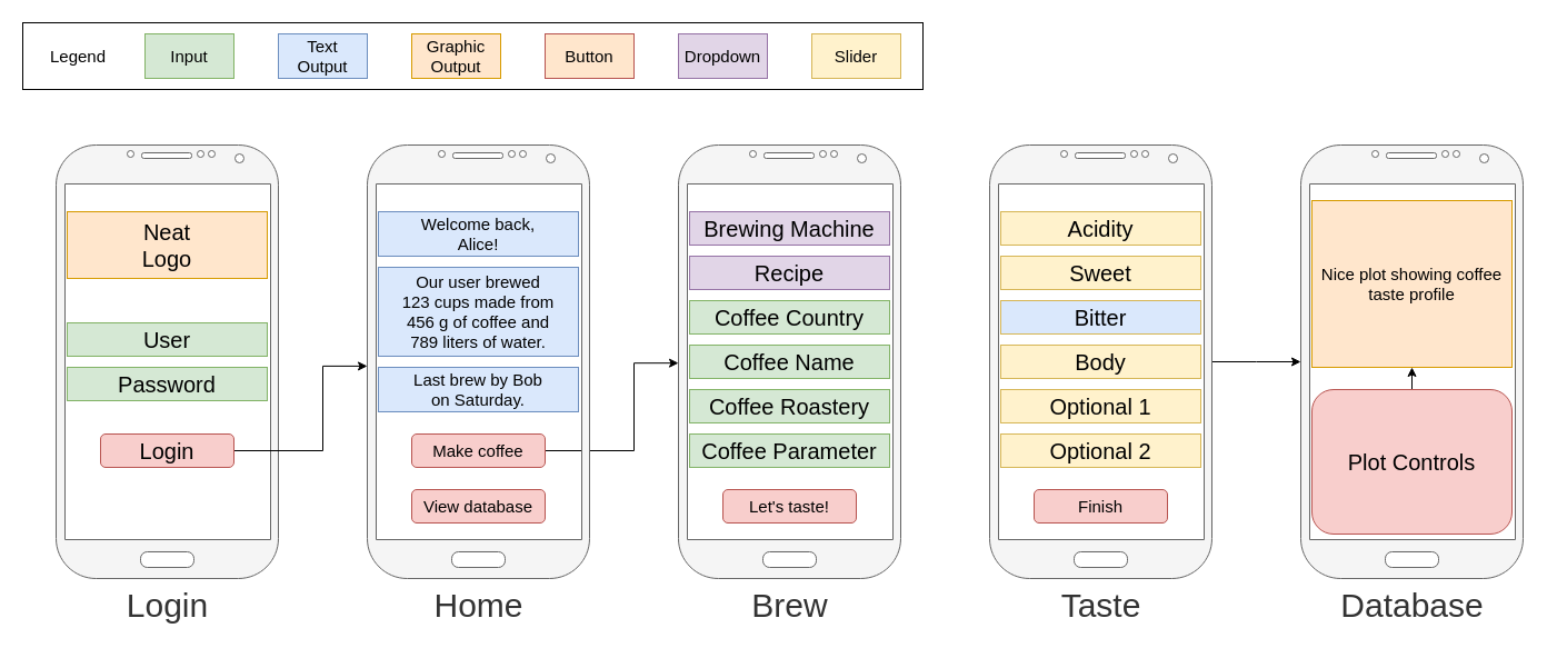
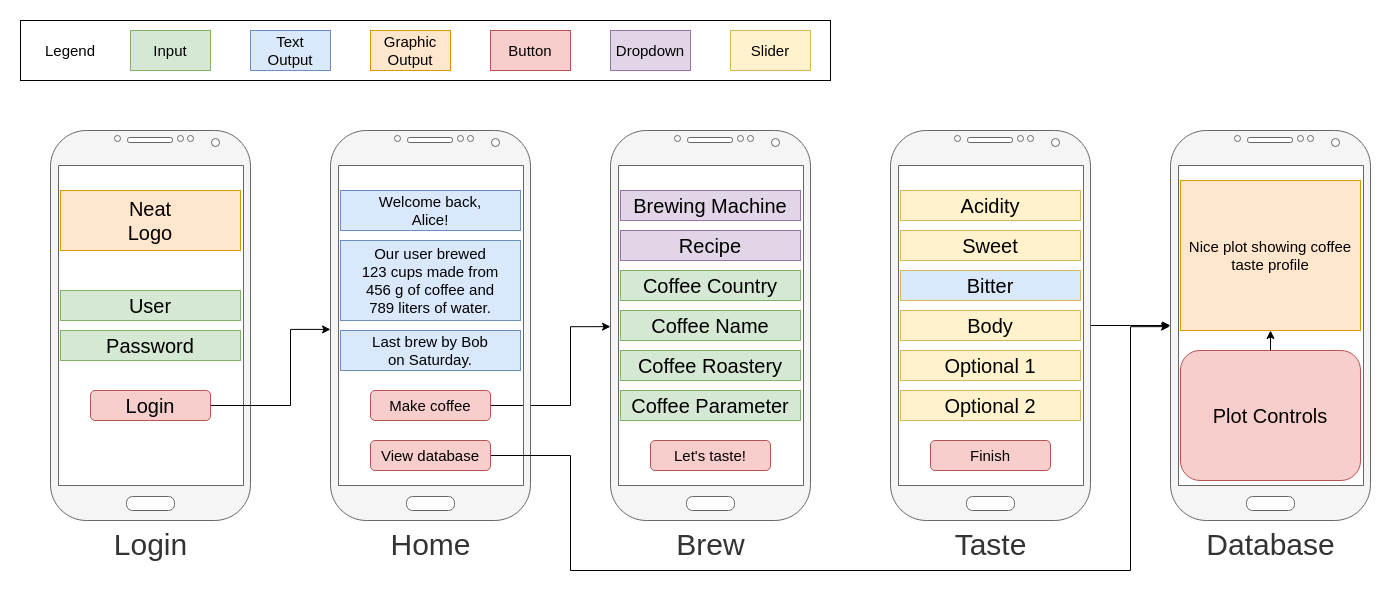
  <mxCell id="0" />
  <mxCell id="1" parent="0" />
  <mxCell id="2" value="" style="rounded=0;whiteSpace=wrap;html=1;shadow=0;labelBackgroundColor=none;fontSize=15;" vertex="1" parent="1"><mxGeometry x="20" y="20" width="810" height="60" as="geometry" /></mxCell>
  <mxCell id="3" value="Login" style="verticalLabelPosition=bottom;verticalAlign=top;html=1;shadow=0;dashed=0;strokeWidth=1;shape=mxgraph.android.phone2;strokeColor=#666666;flipH=0;fillColor=#f5f5f5;fontColor=#333333;fontSize=30;labelBackgroundColor=none;" parent="1" vertex="1"><mxGeometry x="50" y="130" width="200" height="390" as="geometry" /></mxCell>
  <mxCell id="4" value="User" style="rounded=0;whiteSpace=wrap;html=1;shadow=0;labelBackgroundColor=none;fontSize=20;fillColor=#d5e8d4;strokeColor=#82b366;" vertex="1" parent="1"><mxGeometry x="60" y="290" width="180" height="30" as="geometry" /></mxCell>
  <mxCell id="5" value="Input" style="rounded=0;whiteSpace=wrap;html=1;shadow=0;labelBackgroundColor=none;fontSize=15;fillColor=#d5e8d4;strokeColor=#82b366;" vertex="1" parent="1"><mxGeometry x="130" y="30" width="80" height="40" as="geometry" /></mxCell>
  <mxCell id="6" value="Text&lt;br style=&quot;font-size: 15px;&quot;&gt;Output" style="rounded=0;whiteSpace=wrap;html=1;shadow=0;labelBackgroundColor=none;fontSize=15;fillColor=#dae8fc;strokeColor=#6c8ebf;" vertex="1" parent="1"><mxGeometry x="250" y="30" width="80" height="40" as="geometry" /></mxCell>
  <mxCell id="7" value="&lt;div&gt;Graphic&lt;/div&gt;&lt;div&gt;Output&lt;br&gt;&lt;/div&gt;" style="rounded=0;whiteSpace=wrap;html=1;shadow=0;labelBackgroundColor=none;fontSize=15;fillColor=#ffe6cc;strokeColor=#d79b00;" vertex="1" parent="1"><mxGeometry x="370" y="30" width="80" height="40" as="geometry" /></mxCell>
- <mxCell id="8" value="Button" style="rounded=0;whiteSpace=wrap;html=1;shadow=0;labelBackgroundColor=none;fontSize=15;fillColor=#ffe6cc;strokeColor=#b85450;" vertex="1" parent="1"><mxGeometry x="490" y="30" width="80" height="40" as="geometry" /></mxCell>
+ <mxCell id="8" value="Button" style="rounded=0;whiteSpace=wrap;html=1;shadow=0;labelBackgroundColor=none;fontSize=15;fillColor=#f8cecc;strokeColor=#b85450;" vertex="1" parent="1"><mxGeometry x="490" y="30" width="80" height="40" as="geometry" /></mxCell>
  <mxCell id="9" style="edgeStyle=orthogonalEdgeStyle;rounded=0;orthogonalLoop=1;jettySize=auto;html=1;entryX=0;entryY=0.503;entryDx=0;entryDy=0;entryPerimeter=0;fontSize=15;" edge="1" parent="1" source="10" target="21"><mxGeometry relative="1" as="geometry"><Array as="points"><mxPoint x="570" y="405" /><mxPoint x="570" y="326" /></Array></mxGeometry></mxCell>
  <mxCell id="10" value="Make coffee" style="rounded=1;whiteSpace=wrap;html=1;shadow=0;labelBackgroundColor=none;fontSize=15;fillColor=#f8cecc;strokeColor=#b85450;" vertex="1" parent="1"><mxGeometry x="370" y="390" width="120" height="30" as="geometry" /></mxCell>
  <mxCell id="11" value="&lt;div style=&quot;font-size: 20px&quot;&gt;Neat&lt;/div&gt;&lt;div style=&quot;font-size: 20px&quot;&gt;Logo&lt;br style=&quot;font-size: 20px&quot;&gt;&lt;/div&gt;" style="rounded=0;whiteSpace=wrap;html=1;shadow=0;labelBackgroundColor=none;fontSize=20;fillColor=#ffe6cc;strokeColor=#d79b00;" vertex="1" parent="1"><mxGeometry x="60" y="190" width="180" height="60" as="geometry" /></mxCell>
  <mxCell id="12" value="Password" style="rounded=0;whiteSpace=wrap;html=1;shadow=0;labelBackgroundColor=none;fontSize=20;fillColor=#d5e8d4;strokeColor=#82b366;" vertex="1" parent="1"><mxGeometry x="60" y="330" width="180" height="30" as="geometry" /></mxCell>
  <mxCell id="13" value="Home" style="verticalLabelPosition=bottom;verticalAlign=top;html=1;shadow=0;dashed=0;strokeWidth=1;shape=mxgraph.android.phone2;strokeColor=#666666;flipH=0;fillColor=#f5f5f5;fontColor=#333333;fontSize=30;labelBackgroundColor=none;" vertex="1" parent="1"><mxGeometry x="330" y="130" width="200" height="390" as="geometry" /></mxCell>
  <mxCell id="14" value="&lt;div&gt;Welcome back,&lt;/div&gt;&lt;div&gt;Alice!&lt;br&gt;&lt;/div&gt;" style="rounded=0;whiteSpace=wrap;html=1;shadow=0;labelBackgroundColor=none;fontSize=15;fillColor=#dae8fc;strokeColor=#6c8ebf;" vertex="1" parent="1"><mxGeometry x="340" y="190" width="180" height="40" as="geometry" /></mxCell>
  <mxCell id="15" style="edgeStyle=orthogonalEdgeStyle;rounded=0;orthogonalLoop=1;jettySize=auto;html=1;exitX=1;exitY=0.5;exitDx=0;exitDy=0;entryX=0;entryY=0.51;entryDx=0;entryDy=0;entryPerimeter=0;fontSize=15;" edge="1" parent="1" source="16" target="13"><mxGeometry relative="1" as="geometry"><Array as="points"><mxPoint x="290" y="405" /><mxPoint x="290" y="329" /></Array></mxGeometry></mxCell>
  <mxCell id="16" value="Login" style="rounded=1;whiteSpace=wrap;html=1;shadow=0;labelBackgroundColor=none;fontSize=20;fillColor=#f8cecc;strokeColor=#b85450;glass=0;sketch=0;" vertex="1" parent="1"><mxGeometry x="90" y="390" width="120" height="30" as="geometry" /></mxCell>
+ <mxCell id="17" style="edgeStyle=orthogonalEdgeStyle;rounded=0;orthogonalLoop=1;jettySize=auto;html=1;exitX=1;exitY=0.5;exitDx=0;exitDy=0;entryX=-0.005;entryY=0.503;entryDx=0;entryDy=0;entryPerimeter=0;fontSize=15;" edge="1" parent="1" source="18" target="41"><mxGeometry relative="1" as="geometry"><Array as="points"><mxPoint x="570" y="455" /><mxPoint x="570" y="570" /><mxPoint x="1130" y="570" /><mxPoint x="1130" y="326" /></Array></mxGeometry></mxCell>
  <mxCell id="18" value="View database" style="rounded=1;whiteSpace=wrap;html=1;shadow=0;labelBackgroundColor=none;fontSize=15;fillColor=#f8cecc;strokeColor=#b85450;" vertex="1" parent="1"><mxGeometry x="370" y="440" width="120" height="30" as="geometry" /></mxCell>
  <mxCell id="19" value="&lt;div style=&quot;font-size: 15px;&quot;&gt;Our user brewed&lt;br style=&quot;font-size: 15px;&quot;&gt;&lt;/div&gt;&lt;div style=&quot;font-size: 15px;&quot;&gt;123 cups made from &lt;br style=&quot;font-size: 15px;&quot;&gt;&lt;/div&gt;&lt;div style=&quot;font-size: 15px;&quot;&gt;456 g of coffee and &lt;br style=&quot;font-size: 15px;&quot;&gt;&lt;/div&gt;&lt;div style=&quot;font-size: 15px;&quot;&gt;789 liters of water.&lt;/div&gt;" style="rounded=0;whiteSpace=wrap;html=1;shadow=0;labelBackgroundColor=none;fontSize=15;fillColor=#dae8fc;strokeColor=#6c8ebf;" vertex="1" parent="1"><mxGeometry x="340" y="240" width="180" height="80" as="geometry" /></mxCell>
  <mxCell id="20" value="&lt;div&gt;Last brew by Bob &lt;br&gt;&lt;/div&gt;&lt;div&gt;on Saturday.&lt;/div&gt;" style="rounded=0;whiteSpace=wrap;html=1;shadow=0;labelBackgroundColor=none;fontSize=15;fillColor=#dae8fc;strokeColor=#6c8ebf;" vertex="1" parent="1"><mxGeometry x="340" y="330" width="180" height="40" as="geometry" /></mxCell>
  <mxCell id="21" value="Brew" style="verticalLabelPosition=bottom;verticalAlign=top;html=1;shadow=0;dashed=0;strokeWidth=1;shape=mxgraph.android.phone2;strokeColor=#666666;flipH=0;fillColor=#f5f5f5;fontColor=#333333;fontSize=30;labelBackgroundColor=none;" vertex="1" parent="1"><mxGeometry x="610" y="130" width="200" height="390" as="geometry" /></mxCell>
  <mxCell id="22" value="Brewing Machine" style="rounded=0;whiteSpace=wrap;html=1;shadow=0;labelBackgroundColor=none;fontSize=20;fillColor=#e1d5e7;strokeColor=#9673a6;" vertex="1" parent="1"><mxGeometry x="620" y="190" width="180" height="30" as="geometry" /></mxCell>
  <mxCell id="23" value="Dropdown" style="rounded=0;whiteSpace=wrap;html=1;shadow=0;labelBackgroundColor=none;fontSize=15;fillColor=#e1d5e7;strokeColor=#9673a6;" vertex="1" parent="1"><mxGeometry x="610" y="30" width="80" height="40" as="geometry" /></mxCell>
  <mxCell id="24" value="Recipe" style="rounded=0;whiteSpace=wrap;html=1;shadow=0;labelBackgroundColor=none;fontSize=20;fillColor=#e1d5e7;strokeColor=#9673a6;" vertex="1" parent="1"><mxGeometry x="620" y="230" width="180" height="30" as="geometry" /></mxCell>
  <mxCell id="25" value="Coffee Country" style="rounded=0;whiteSpace=wrap;html=1;shadow=0;labelBackgroundColor=none;fontSize=20;fillColor=#d5e8d4;strokeColor=#82b366;" vertex="1" parent="1"><mxGeometry x="620" y="270" width="180" height="30" as="geometry" /></mxCell>
  <mxCell id="26" value="Coffee Name" style="rounded=0;whiteSpace=wrap;html=1;shadow=0;labelBackgroundColor=none;fontSize=20;fillColor=#d5e8d4;strokeColor=#82b366;" vertex="1" parent="1"><mxGeometry x="620" y="310" width="180" height="30" as="geometry" /></mxCell>
  <mxCell id="27" value="Coffee Roastery" style="rounded=0;whiteSpace=wrap;html=1;shadow=0;labelBackgroundColor=none;fontSize=20;fillColor=#d5e8d4;strokeColor=#82b366;" vertex="1" parent="1"><mxGeometry x="620" y="350" width="180" height="30" as="geometry" /></mxCell>
  <mxCell id="28" value="Coffee Parameter" style="rounded=0;whiteSpace=wrap;html=1;shadow=0;labelBackgroundColor=none;fontSize=20;fillColor=#d5e8d4;strokeColor=#82b366;" vertex="1" parent="1"><mxGeometry x="620" y="390" width="180" height="30" as="geometry" /></mxCell>
  <mxCell id="29" value="Let's taste!" style="rounded=1;whiteSpace=wrap;html=1;shadow=0;labelBackgroundColor=none;fontSize=15;fillColor=#f8cecc;strokeColor=#b85450;" vertex="1" parent="1"><mxGeometry x="650" y="440" width="120" height="30" as="geometry" /></mxCell>
  <mxCell id="30" value="" style="edgeStyle=orthogonalEdgeStyle;rounded=0;orthogonalLoop=1;jettySize=auto;html=1;fontSize=15;" edge="1" parent="1" source="31"><mxGeometry relative="1" as="geometry"><mxPoint x="1170" y="325" as="targetPoint" /><Array as="points"><mxPoint x="1130" y="325" /><mxPoint x="1130" y="325" /></Array></mxGeometry></mxCell>
  <mxCell id="31" value="Taste" style="verticalLabelPosition=bottom;verticalAlign=top;html=1;shadow=0;dashed=0;strokeWidth=1;shape=mxgraph.android.phone2;strokeColor=#666666;flipH=0;fillColor=#f5f5f5;fontColor=#333333;fontSize=30;labelBackgroundColor=none;" vertex="1" parent="1"><mxGeometry x="890" y="130" width="200" height="390" as="geometry" /></mxCell>
  <mxCell id="32" value="Slider" style="rounded=0;whiteSpace=wrap;html=1;shadow=0;labelBackgroundColor=none;fontSize=15;fillColor=#fff2cc;strokeColor=#d6b656;" vertex="1" parent="1"><mxGeometry x="730" y="30" width="80" height="40" as="geometry" /></mxCell>
  <mxCell id="33" value="Legend" style="text;html=1;strokeColor=none;fillColor=none;align=center;verticalAlign=middle;whiteSpace=wrap;rounded=0;shadow=0;labelBackgroundColor=none;fontSize=15;" vertex="1" parent="1"><mxGeometry x="50" y="40" width="40" height="20" as="geometry" /></mxCell>
  <mxCell id="34" value="Acidity" style="rounded=0;whiteSpace=wrap;html=1;shadow=0;labelBackgroundColor=none;fontSize=20;fillColor=#fff2cc;strokeColor=#d6b656;" vertex="1" parent="1"><mxGeometry x="900" y="190" width="180" height="30" as="geometry" /></mxCell>
  <mxCell id="35" value="Sweet" style="rounded=0;whiteSpace=wrap;html=1;shadow=0;labelBackgroundColor=none;fontSize=20;fillColor=#fff2cc;strokeColor=#d6b656;" vertex="1" parent="1"><mxGeometry x="900" y="230" width="180" height="30" as="geometry" /></mxCell>
  <mxCell id="36" value="Bitter" style="rounded=0;whiteSpace=wrap;html=1;shadow=0;labelBackgroundColor=none;fontSize=20;fillColor=#dae8fc;strokeColor=#d6b656;" vertex="1" parent="1"><mxGeometry x="900" y="270" width="180" height="30" as="geometry" /></mxCell>
  <mxCell id="37" value="Body" style="rounded=0;whiteSpace=wrap;html=1;shadow=0;labelBackgroundColor=none;fontSize=20;fillColor=#fff2cc;strokeColor=#d6b656;" vertex="1" parent="1"><mxGeometry x="900" y="310" width="180" height="30" as="geometry" /></mxCell>
  <mxCell id="38" value="Optional 1" style="rounded=0;whiteSpace=wrap;html=1;shadow=0;labelBackgroundColor=none;fontSize=20;fillColor=#fff2cc;strokeColor=#d6b656;" vertex="1" parent="1"><mxGeometry x="900" y="350" width="180" height="30" as="geometry" /></mxCell>
  <mxCell id="39" value="Optional 2" style="rounded=0;whiteSpace=wrap;html=1;shadow=0;labelBackgroundColor=none;fontSize=20;fillColor=#fff2cc;strokeColor=#d6b656;" vertex="1" parent="1"><mxGeometry x="900" y="390" width="180" height="30" as="geometry" /></mxCell>
  <mxCell id="40" value="Finish" style="rounded=1;whiteSpace=wrap;html=1;shadow=0;labelBackgroundColor=none;fontSize=15;fillColor=#f8cecc;strokeColor=#b85450;" vertex="1" parent="1"><mxGeometry x="930" y="440" width="120" height="30" as="geometry" /></mxCell>
  <mxCell id="41" value="Database" style="verticalLabelPosition=bottom;verticalAlign=top;html=1;shadow=0;dashed=0;strokeWidth=1;shape=mxgraph.android.phone2;strokeColor=#666666;flipH=0;fillColor=#f5f5f5;fontColor=#333333;fontSize=30;labelBackgroundColor=none;" vertex="1" parent="1"><mxGeometry x="1170" y="130" width="200" height="390" as="geometry" /></mxCell>
  <mxCell id="42" value="Nice plot showing coffee taste profile" style="rounded=0;whiteSpace=wrap;html=1;shadow=0;labelBackgroundColor=none;fontSize=15;fillColor=#ffe6cc;strokeColor=#d79b00;" vertex="1" parent="1"><mxGeometry x="1180" y="180" width="180" height="150" as="geometry" /></mxCell>
  <mxCell id="43" style="edgeStyle=orthogonalEdgeStyle;rounded=0;orthogonalLoop=1;jettySize=auto;html=1;exitX=0.5;exitY=0;exitDx=0;exitDy=0;entryX=0.5;entryY=1;entryDx=0;entryDy=0;fontSize=15;" edge="1" parent="1" source="44" target="42"><mxGeometry relative="1" as="geometry" /></mxCell>
  <mxCell id="44" value="Plot Controls" style="rounded=1;whiteSpace=wrap;html=1;shadow=0;labelBackgroundColor=none;fontSize=20;fillColor=#f8cecc;strokeColor=#b85450;" vertex="1" parent="1"><mxGeometry x="1180" y="350" width="180" height="130" as="geometry" /></mxCell>
